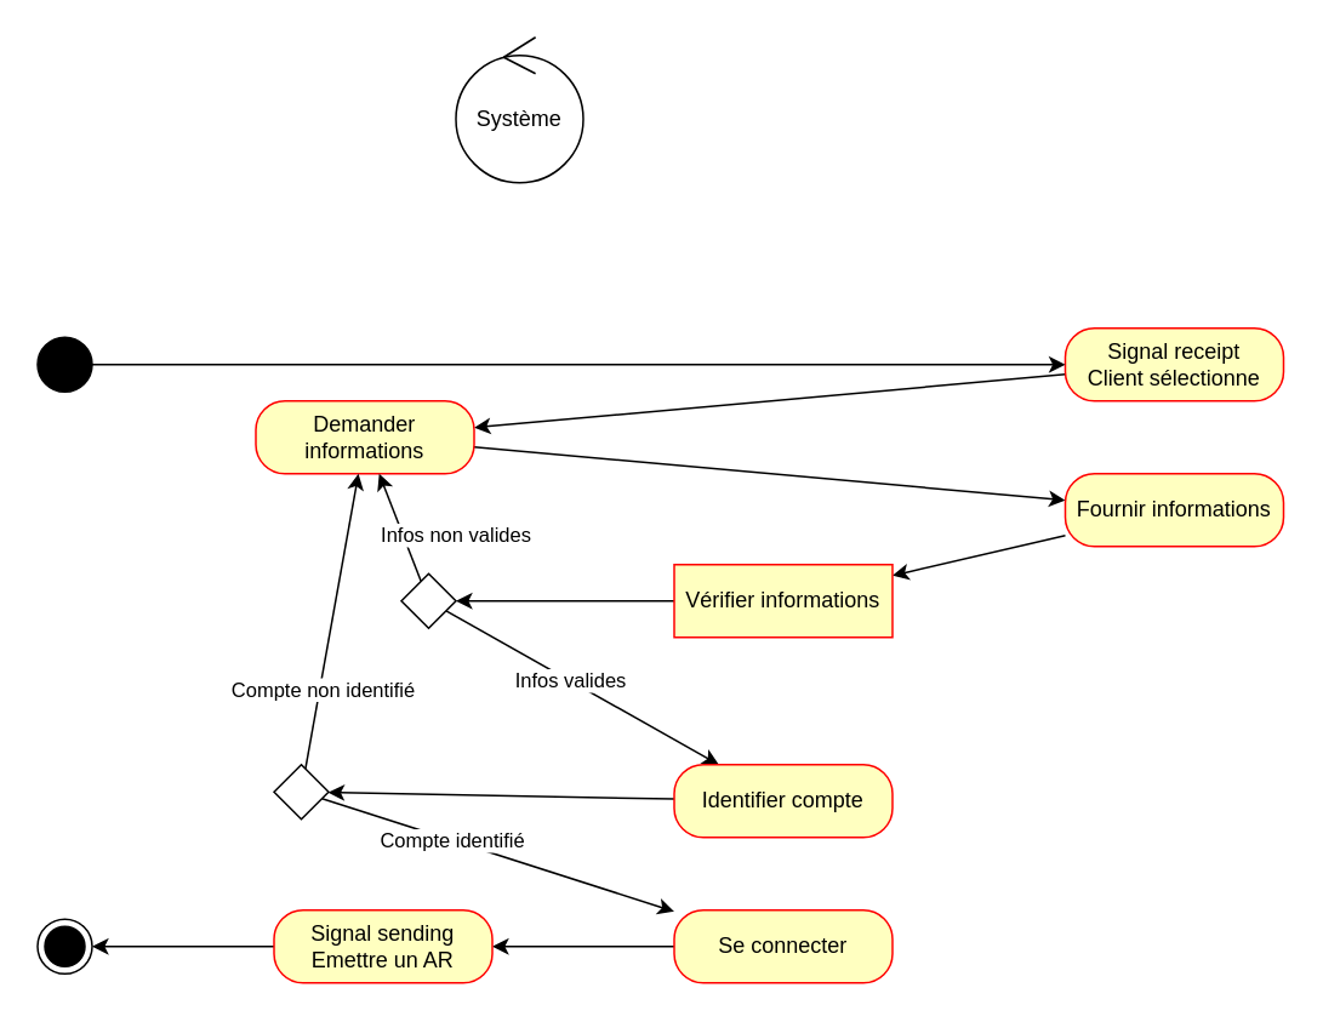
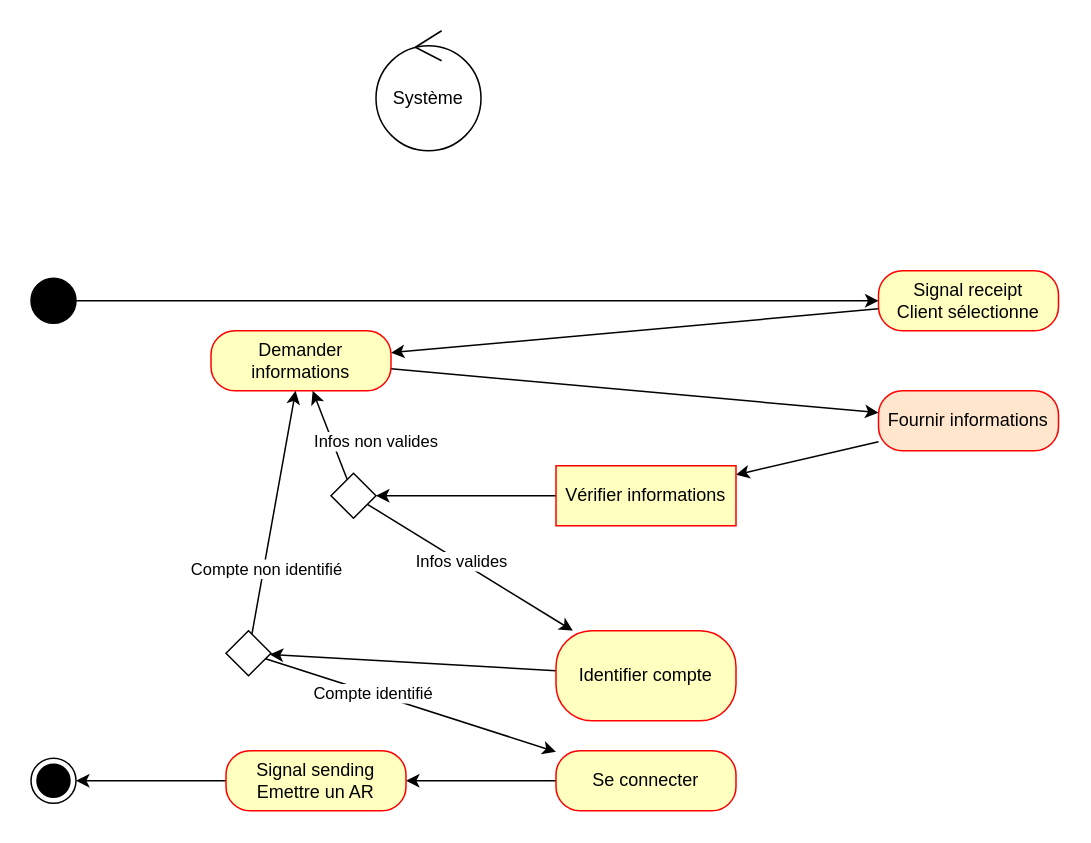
  <mxCell id="0" />
  <mxCell id="1" parent="0" />
  <mxCell id="2" value="Système" style="ellipse;shape=umlControl;whiteSpace=wrap;html=1;" parent="1" vertex="1"><mxGeometry x="250" y="20" width="70" height="80" as="geometry" /></mxCell>
  <mxCell id="3" style="rounded=0;orthogonalLoop=1;jettySize=auto;html=1;" parent="1" source="4" target="6" edge="1"><mxGeometry relative="1" as="geometry" /></mxCell>
  <mxCell id="4" value="Signal receipt&lt;div&gt;Client sélectionne&lt;/div&gt;" style="rounded=1;whiteSpace=wrap;html=1;arcSize=40;fontColor=#000000;fillColor=#ffffc0;strokeColor=#ff0000;" parent="1" vertex="1"><mxGeometry x="585" y="180" width="120" height="40" as="geometry" /></mxCell>
  <mxCell id="5" style="rounded=0;orthogonalLoop=1;jettySize=auto;html=1;" parent="1" source="6" target="8" edge="1"><mxGeometry relative="1" as="geometry" /></mxCell>
  <mxCell id="6" value="Demander informations" style="rounded=1;whiteSpace=wrap;html=1;arcSize=40;fontColor=#000000;fillColor=#ffffc0;strokeColor=#ff0000;" parent="1" vertex="1"><mxGeometry x="140" y="220" width="120" height="40" as="geometry" /></mxCell>
  <mxCell id="7" style="rounded=0;orthogonalLoop=1;jettySize=auto;html=1;" parent="1" source="8" target="10" edge="1"><mxGeometry relative="1" as="geometry" /></mxCell>
- <mxCell id="8" value="Fournir informations" style="rounded=1;whiteSpace=wrap;html=1;arcSize=40;fontColor=#000000;fillColor=#ffffc0;strokeColor=#ff0000;" parent="1" vertex="1"><mxGeometry x="585" y="260" width="120" height="40" as="geometry" /></mxCell>
+ <mxCell id="8" value="Fournir informations" style="rounded=1;whiteSpace=wrap;html=1;arcSize=40;fontColor=#000000;fillColor=#ffe6cc;strokeColor=#ff0000;" parent="1" vertex="1"><mxGeometry x="585" y="260" width="120" height="40" as="geometry" /></mxCell>
  <mxCell id="9" style="rounded=0;orthogonalLoop=1;jettySize=auto;html=1;" parent="1" source="10" target="17" edge="1"><mxGeometry relative="1" as="geometry" /></mxCell>
  <mxCell id="10" value="Vérifier informations" style="whiteSpace=wrap;html=1;arcSize=40;fontColor=#000000;fillColor=#ffffc0;strokeColor=#ff0000;rounded=0;" parent="1" vertex="1"><mxGeometry x="370" y="310" width="120" height="40" as="geometry" /></mxCell>
  <mxCell id="11" style="rounded=0;orthogonalLoop=1;jettySize=auto;html=1;" parent="1" source="12" target="4" edge="1"><mxGeometry relative="1" as="geometry" /></mxCell>
  <mxCell id="12" value="" style="ellipse;fillColor=strokeColor;html=1;" parent="1" vertex="1"><mxGeometry x="20" y="185" width="30" height="30" as="geometry" /></mxCell>
  <mxCell id="13" style="rounded=0;orthogonalLoop=1;jettySize=auto;html=1;" parent="1" source="17" target="6" edge="1"><mxGeometry relative="1" as="geometry" /></mxCell>
  <mxCell id="14" value="Infos non valides" style="edgeLabel;html=1;align=center;verticalAlign=middle;resizable=0;points=[];" parent="13" vertex="1" connectable="0"><mxGeometry x="-0.109" relative="1" as="geometry"><mxPoint x="29" as="offset" /></mxGeometry></mxCell>
  <mxCell id="15" style="rounded=0;orthogonalLoop=1;jettySize=auto;html=1;" parent="1" source="17" target="19" edge="1"><mxGeometry relative="1" as="geometry" /></mxCell>
  <mxCell id="16" value="Infos valides" style="edgeLabel;html=1;align=center;verticalAlign=middle;resizable=0;points=[];" parent="15" vertex="1" connectable="0"><mxGeometry x="-0.096" relative="1" as="geometry"><mxPoint as="offset" /></mxGeometry></mxCell>
  <mxCell id="17" value="" style="rhombus;" parent="1" vertex="1"><mxGeometry x="220" y="315" width="30" height="30" as="geometry" /></mxCell>
  <mxCell id="18" style="rounded=0;orthogonalLoop=1;jettySize=auto;html=1;" parent="1" source="19" target="24" edge="1"><mxGeometry relative="1" as="geometry" /></mxCell>
- <mxCell id="19" value="Identifier compte" style="rounded=1;whiteSpace=wrap;html=1;arcSize=40;fontColor=#000000;fillColor=#ffffc0;strokeColor=#ff0000;" parent="1" vertex="1"><mxGeometry x="370" y="420" width="120" height="40" as="geometry" /></mxCell>
+ <mxCell id="19" value="Identifier compte" style="rounded=1;whiteSpace=wrap;html=1;arcSize=40;fontColor=#000000;fillColor=#ffffc0;strokeColor=#ff0000;" parent="1" vertex="1"><mxGeometry x="370" y="420" width="120" height="60" as="geometry" /></mxCell>
  <mxCell id="20" style="rounded=0;orthogonalLoop=1;jettySize=auto;html=1;" parent="1" source="24" target="6" edge="1"><mxGeometry relative="1" as="geometry" /></mxCell>
  <mxCell id="21" value="Compte non identifié" style="edgeLabel;html=1;align=center;verticalAlign=middle;resizable=0;points=[];" parent="20" vertex="1" connectable="0"><mxGeometry x="-0.453" y="-1" relative="1" as="geometry"><mxPoint as="offset" /></mxGeometry></mxCell>
  <mxCell id="22" style="rounded=0;orthogonalLoop=1;jettySize=auto;html=1;" parent="1" source="24" target="26" edge="1"><mxGeometry relative="1" as="geometry" /></mxCell>
  <mxCell id="23" value="Compte identifié" style="edgeLabel;html=1;align=center;verticalAlign=middle;resizable=0;points=[];" parent="22" vertex="1" connectable="0"><mxGeometry x="-0.259" relative="1" as="geometry"><mxPoint as="offset" /></mxGeometry></mxCell>
  <mxCell id="24" value="" style="rhombus;" parent="1" vertex="1"><mxGeometry x="150" y="420" width="30" height="30" as="geometry" /></mxCell>
  <mxCell id="25" style="rounded=0;orthogonalLoop=1;jettySize=auto;html=1;" edge="1" parent="1" source="26" target="29"><mxGeometry relative="1" as="geometry" /></mxCell>
  <mxCell id="26" value="Se connecter" style="rounded=1;whiteSpace=wrap;html=1;arcSize=40;fontColor=#000000;fillColor=#ffffc0;strokeColor=#ff0000;" parent="1" vertex="1"><mxGeometry x="370" y="500" width="120" height="40" as="geometry" /></mxCell>
  <mxCell id="27" value="" style="ellipse;html=1;shape=endState;fillColor=strokeColor;" parent="1" vertex="1"><mxGeometry x="20" y="505" width="30" height="30" as="geometry" /></mxCell>
  <mxCell id="28" style="rounded=0;orthogonalLoop=1;jettySize=auto;html=1;" edge="1" parent="1" source="29" target="27"><mxGeometry relative="1" as="geometry" /></mxCell>
  <mxCell id="29" value="Signal sending&lt;div&gt;Emettre un AR&lt;/div&gt;" style="rounded=1;whiteSpace=wrap;html=1;arcSize=40;fontColor=#000000;fillColor=#ffffc0;strokeColor=#ff0000;" vertex="1" parent="1"><mxGeometry x="150" y="500" width="120" height="40" as="geometry" /></mxCell>
